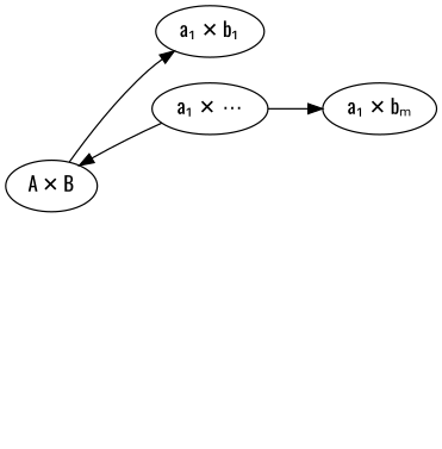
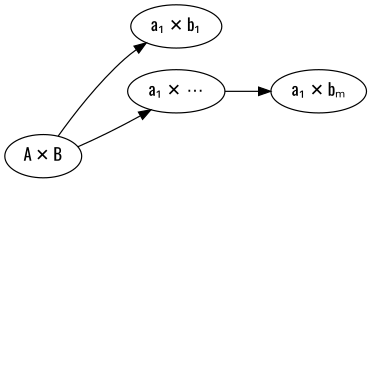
  digraph {
    fontname=Oswald
    rankdir=LR
    node [fontname=Oswald]
    edge [fontname=Oswald style=invis]
    n1 [label="A ✕ B"]
    n2 [label="a₁ ✕ b₁"]
    n3 [label="a₁ ✕ ⋯"]
    n4 [label="⋯ ✕ ⋯" style=invis]
    n5 [label="aₙ ✕ b₁" style=invis]
    n6 [label="aₙ ✕ ⋯" style=invis]
    n7 [label="aₙ ✕ bₘ" style=invis]
    n8 [label="a₁ ✕ bₘ"]
    n1 -> n2 [style=""]
-   n3 -> n1 [style=""]
+   n1 -> n3 [style=""]
    n1 -> n4
    n1 -> n5
    n1 -> n6
    n1 -> n7
    n3 -> n8 [style=""]
  }
